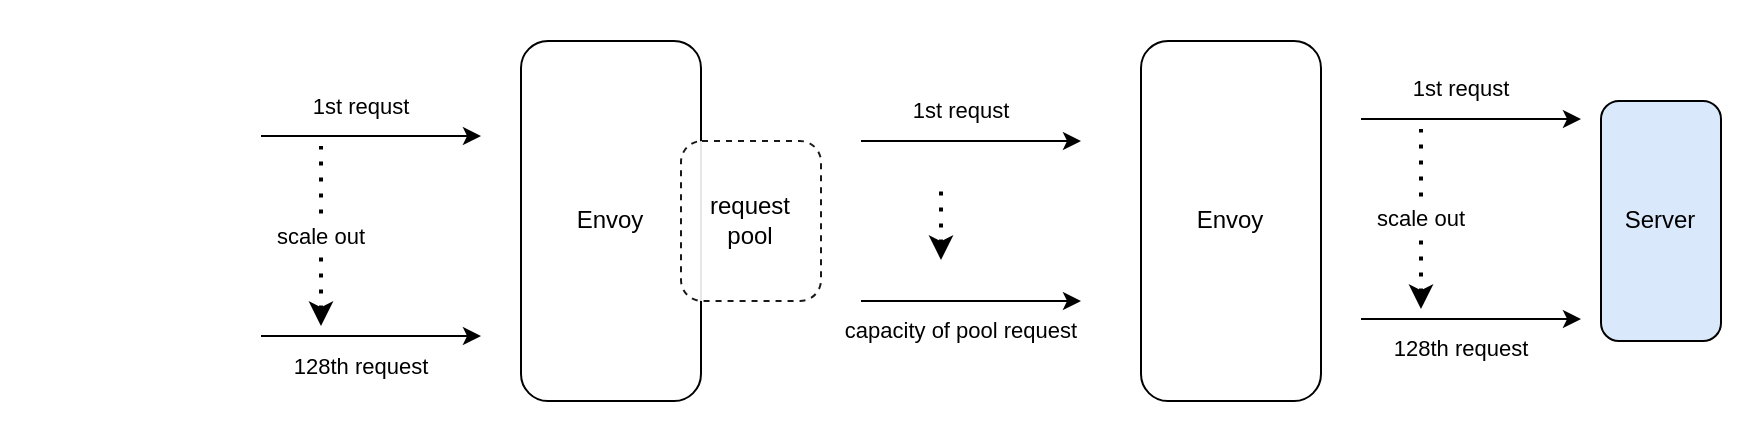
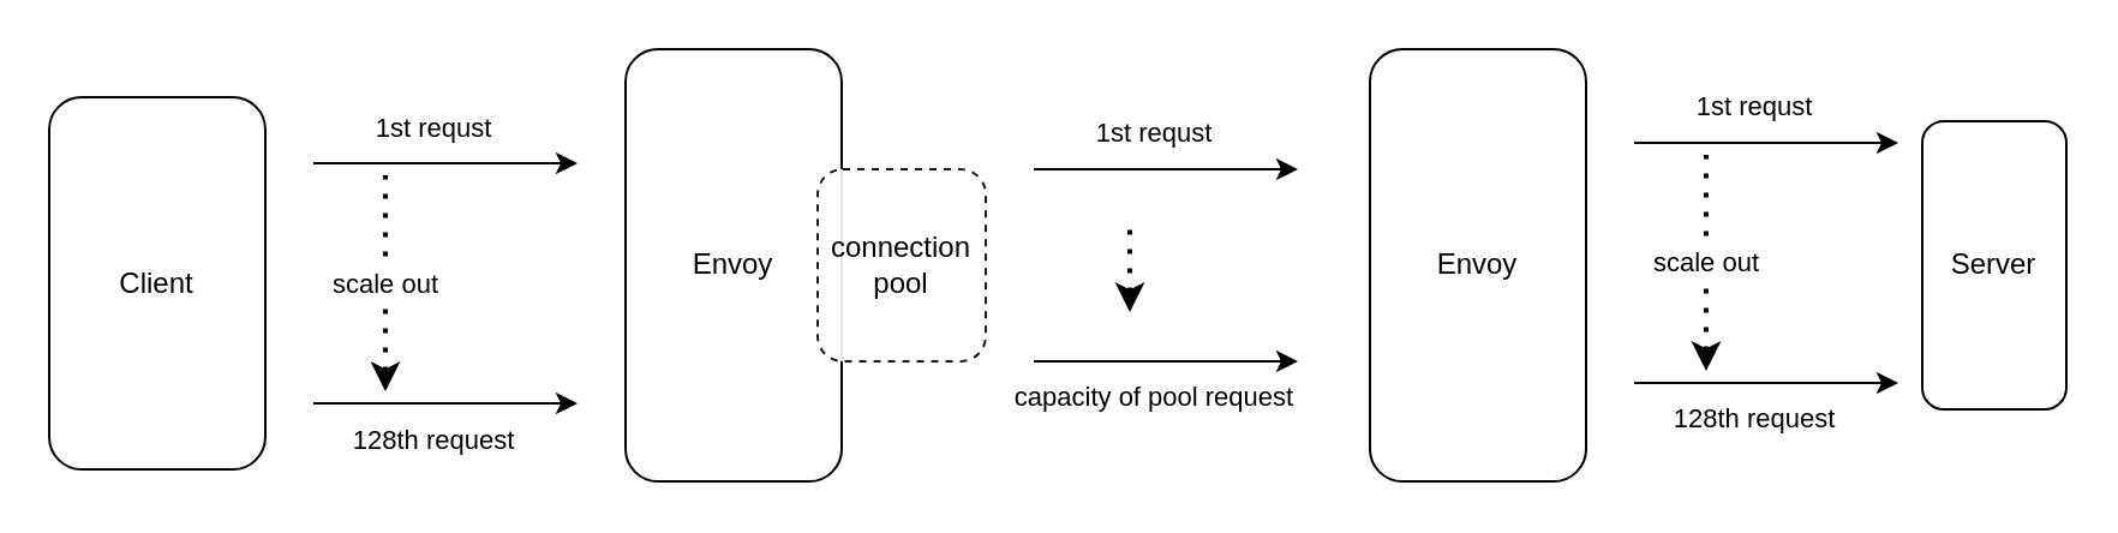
  <mxCell id="0" />
  <mxCell id="1" parent="0" />
+ <mxCell id="2" value="Client" style="rounded=1;whiteSpace=wrap;html=1;" vertex="1" parent="1"><mxGeometry x="20" y="40" width="90" height="155" as="geometry" /></mxCell>
  <mxCell id="3" value="Envoy" style="rounded=1;whiteSpace=wrap;html=1;" vertex="1" parent="1"><mxGeometry x="260" y="20" width="90" height="180" as="geometry" /></mxCell>
- <mxCell id="4" value="Server" style="rounded=1;whiteSpace=wrap;html=1;fillColor=#dae8fc;" vertex="1" parent="1"><mxGeometry x="800" y="50" width="60" height="120" as="geometry" /></mxCell>
+ <mxCell id="4" value="Server" style="rounded=1;whiteSpace=wrap;html=1;" vertex="1" parent="1"><mxGeometry x="800" y="50" width="60" height="120" as="geometry" /></mxCell>
  <mxCell id="5" value="scale out" style="endArrow=none;dashed=1;html=1;dashPattern=1 3;strokeWidth=2;endFill=0;startArrow=classic;startFill=1;" edge="1" parent="1"><mxGeometry width="50" height="50" relative="1" as="geometry"><mxPoint x="160" y="162.5" as="sourcePoint" /><mxPoint x="160" y="72.5" as="targetPoint" /></mxGeometry></mxCell>
  <mxCell id="6" value="128th request" style="endArrow=classic;html=1;" edge="1" parent="1"><mxGeometry x="-0.091" y="-15" width="50" height="50" relative="1" as="geometry"><mxPoint x="130" y="167.5" as="sourcePoint" /><mxPoint x="240" y="167.5" as="targetPoint" /><mxPoint as="offset" /></mxGeometry></mxCell>
  <mxCell id="7" value="1st requst" style="endArrow=classic;html=1;" edge="1" parent="1"><mxGeometry x="-0.091" y="15" width="50" height="50" relative="1" as="geometry"><mxPoint x="130" y="67.5" as="sourcePoint" /><mxPoint x="240" y="67.5" as="targetPoint" /><mxPoint as="offset" /></mxGeometry></mxCell>
- <mxCell id="8" value="request&lt;br&gt;pool" style="rounded=1;whiteSpace=wrap;html=1;dashed=1;opacity=90;" vertex="1" parent="1"><mxGeometry x="340" y="70" width="70" height="80" as="geometry" /></mxCell>
+ <mxCell id="8" value="connection&lt;br&gt;pool" style="rounded=1;whiteSpace=wrap;html=1;dashed=1;opacity=90;" vertex="1" parent="1"><mxGeometry x="340" y="70" width="70" height="80" as="geometry" /></mxCell>
  <mxCell id="9" value="" style="endArrow=none;dashed=1;html=1;dashPattern=1 3;strokeWidth=2;startArrow=classic;startFill=1;" edge="1" parent="1"><mxGeometry width="50" height="50" relative="1" as="geometry"><mxPoint x="470" y="129.5" as="sourcePoint" /><mxPoint x="470" y="89.5" as="targetPoint" /></mxGeometry></mxCell>
  <mxCell id="10" value="capacity of pool request" style="endArrow=classic;html=1;" edge="1" parent="1"><mxGeometry x="-0.091" y="-15" width="50" height="50" relative="1" as="geometry"><mxPoint x="430" y="150" as="sourcePoint" /><mxPoint x="540" y="150" as="targetPoint" /><mxPoint as="offset" /></mxGeometry></mxCell>
  <mxCell id="11" value="1st requst" style="endArrow=classic;html=1;" edge="1" parent="1"><mxGeometry x="-0.091" y="15" width="50" height="50" relative="1" as="geometry"><mxPoint x="430" y="70" as="sourcePoint" /><mxPoint x="540" y="70" as="targetPoint" /><mxPoint as="offset" /></mxGeometry></mxCell>
  <mxCell id="12" value="Envoy" style="rounded=1;whiteSpace=wrap;html=1;" vertex="1" parent="1"><mxGeometry x="570" y="20" width="90" height="180" as="geometry" /></mxCell>
  <mxCell id="13" value="scale out" style="endArrow=none;dashed=1;html=1;dashPattern=1 3;strokeWidth=2;endFill=0;startArrow=classic;startFill=1;" edge="1" parent="1"><mxGeometry width="50" height="50" relative="1" as="geometry"><mxPoint x="710" y="154" as="sourcePoint" /><mxPoint x="710" y="64" as="targetPoint" /></mxGeometry></mxCell>
  <mxCell id="14" value="128th request" style="endArrow=classic;html=1;" edge="1" parent="1"><mxGeometry x="-0.091" y="-15" width="50" height="50" relative="1" as="geometry"><mxPoint x="680" y="159" as="sourcePoint" /><mxPoint x="790" y="159" as="targetPoint" /><mxPoint as="offset" /></mxGeometry></mxCell>
  <mxCell id="15" value="1st requst" style="endArrow=classic;html=1;" edge="1" parent="1"><mxGeometry x="-0.091" y="15" width="50" height="50" relative="1" as="geometry"><mxPoint x="680" y="59" as="sourcePoint" /><mxPoint x="790" y="59" as="targetPoint" /><mxPoint as="offset" /></mxGeometry></mxCell>
